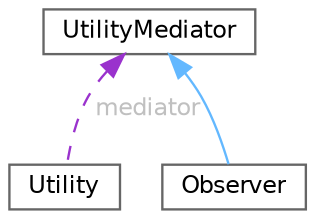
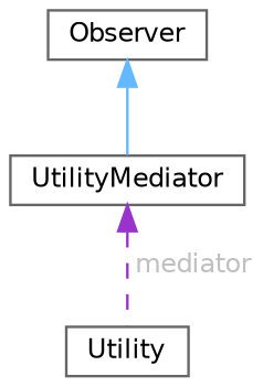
  digraph {
    fontname="DejaVu Sans"
    node [color=gray40 fillcolor=white fontname="DejaVu Sans" fontsize=10 shape=box style=filled]
    edge [dir=back fontname="DejaVu Sans" fontsize=10 labelfontname=Helvetica labelfontsize=10]
    n1 [height=0.2 label=Utility width=0.4]
    n2 [height=0.2 label=UtilityMediator width=0.4]
    n3 [height=0.2 label=Observer width=0.4]
    n2 -> n1 [color=darkorchid3 fontcolor=grey label=" mediator" style=dashed]
-   n2 -> n3 [color=steelblue1 style=solid]
+   n3 -> n2 [color=steelblue1 style=solid]
  }
